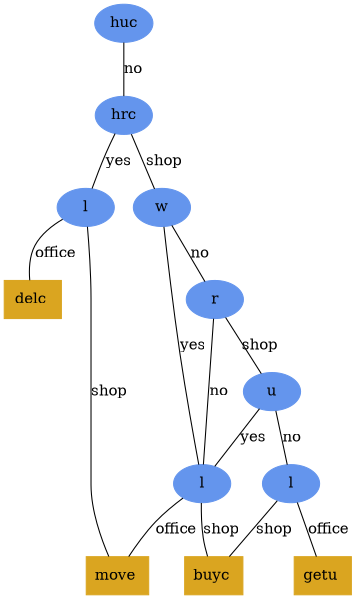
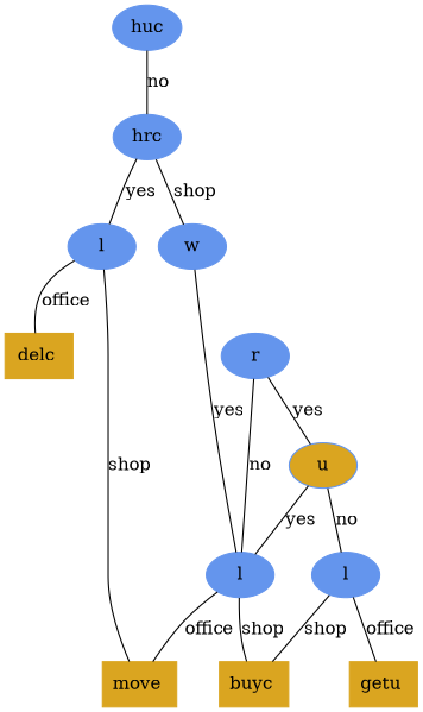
  digraph {
    node [color=cornflowerblue shape=ellipse style=filled]
    edge [dir=none]
    n1 [label=huc]
    n2 [color=goldenrod label="buyc " shape=box]
    n3 [label=hrc]
    n4 [label=l]
    n5 [color=goldenrod label="delc " shape=box]
    n6 [color=goldenrod label="move " shape=box]
    n7 [label=w]
    n8 [label=l]
    n9 [label=r]
-   n10 [label=u]
+   n10 [label=u fillcolor=goldenrod]
    n11 [label=l]
    n12 [color=goldenrod label="getu " shape=box]
    subgraph sub_1 {
      rank=same
      n1
    }
    subgraph sub_2 {
      rank=same
      n2
    }
    subgraph sub_3 {
      rank=same
      n3
    }
    subgraph sub_4 {
      rank=same
      n4
    }
    subgraph sub_5 {
      rank=same
      n5
    }
    subgraph sub_6 {
      rank=same
      n6
    }
    subgraph sub_7 {
      rank=same
      n7
    }
    subgraph sub_8 {
      rank=same
      n8
    }
    subgraph sub_9 {
      rank=same
      n9
    }
    subgraph sub_10 {
      rank=same
      n10
    }
    subgraph sub_11 {
      rank=same
      n11
    }
    subgraph sub_12 {
      rank=same
      n12
    }
    n1 -> n3 [label=no]
    n3 -> n4 [label=yes]
    n3 -> n7 [label=shop]
    n4 -> n5 [label=office]
    n4 -> n6 [label=shop]
    n7 -> n8 [label=yes]
-   n7 -> n9 [label=no]
    n8 -> n2 [label=shop]
    n8 -> n6 [label=office]
    n9 -> n8 [label=no]
-   n9 -> n10 [label=shop]
+   n9 -> n10 [label=yes]
    n10 -> n8 [label=yes]
    n10 -> n11 [label=no]
    n11 -> n2 [label=shop]
    n11 -> n12 [label=office]
  }
